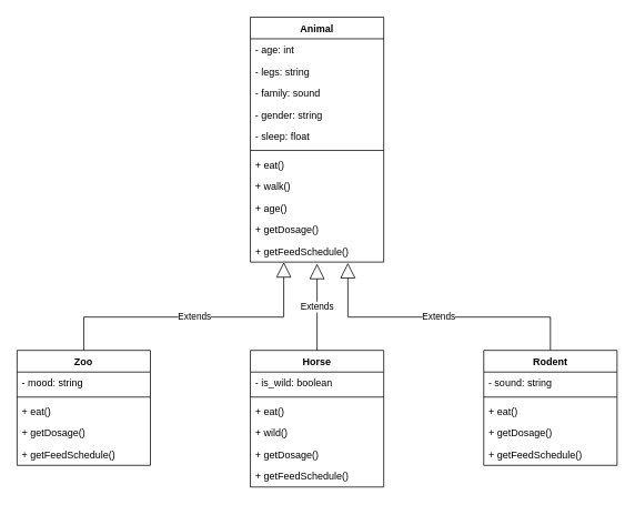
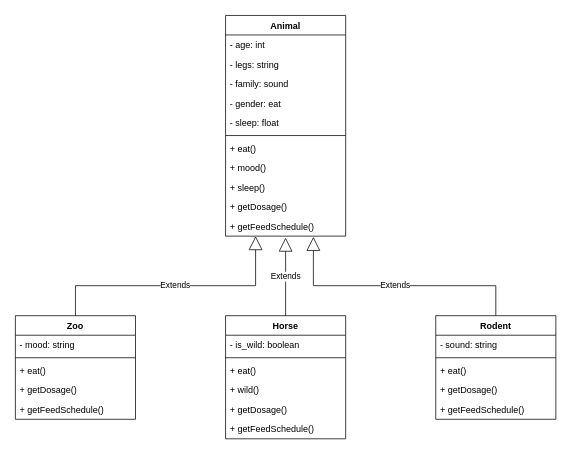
  <mxCell id="0" />
  <mxCell id="1" parent="0" />
  <mxCell id="2" value="Animal" style="swimlane;fontStyle=1;align=center;verticalAlign=top;childLayout=stackLayout;horizontal=1;startSize=26;horizontalStack=0;resizeParent=1;resizeParentMax=0;resizeLast=0;collapsible=1;marginBottom=0;" vertex="1" parent="1"><mxGeometry x="300" y="20" width="160" height="294" as="geometry" /></mxCell>
  <mxCell id="3" value="- age: int" style="text;strokeColor=none;fillColor=none;align=left;verticalAlign=top;spacingLeft=4;spacingRight=4;overflow=hidden;rotatable=0;points=[[0,0.5],[1,0.5]];portConstraint=eastwest;" vertex="1" parent="2"><mxGeometry y="26" width="160" height="26" as="geometry" /></mxCell>
  <mxCell id="4" value="- legs: string" style="text;strokeColor=none;fillColor=none;align=left;verticalAlign=top;spacingLeft=4;spacingRight=4;overflow=hidden;rotatable=0;points=[[0,0.5],[1,0.5]];portConstraint=eastwest;" vertex="1" parent="2"><mxGeometry y="52" width="160" height="26" as="geometry" /></mxCell>
  <mxCell id="5" value="- family: sound" style="text;strokeColor=none;fillColor=none;align=left;verticalAlign=top;spacingLeft=4;spacingRight=4;overflow=hidden;rotatable=0;points=[[0,0.5],[1,0.5]];portConstraint=eastwest;" vertex="1" parent="2"><mxGeometry y="78" width="160" height="26" as="geometry" /></mxCell>
- <mxCell id="6" value="- gender: string" style="text;strokeColor=none;fillColor=none;align=left;verticalAlign=top;spacingLeft=4;spacingRight=4;overflow=hidden;rotatable=0;points=[[0,0.5],[1,0.5]];portConstraint=eastwest;" vertex="1" parent="2"><mxGeometry y="104" width="160" height="26" as="geometry" /></mxCell>
+ <mxCell id="6" value="- gender: eat" style="text;strokeColor=none;fillColor=none;align=left;verticalAlign=top;spacingLeft=4;spacingRight=4;overflow=hidden;rotatable=0;points=[[0,0.5],[1,0.5]];portConstraint=eastwest;" vertex="1" parent="2"><mxGeometry y="104" width="160" height="26" as="geometry" /></mxCell>
  <mxCell id="7" value="- sleep: float" style="text;strokeColor=none;fillColor=none;align=left;verticalAlign=top;spacingLeft=4;spacingRight=4;overflow=hidden;rotatable=0;points=[[0,0.5],[1,0.5]];portConstraint=eastwest;" vertex="1" parent="2"><mxGeometry y="130" width="160" height="26" as="geometry" /></mxCell>
  <mxCell id="8" value="" style="line;strokeWidth=1;fillColor=none;align=left;verticalAlign=middle;spacingTop=-1;spacingLeft=3;spacingRight=3;rotatable=0;labelPosition=right;points=[];portConstraint=eastwest;" vertex="1" parent="2"><mxGeometry y="156" width="160" height="8" as="geometry" /></mxCell>
  <mxCell id="9" value="+ eat()" style="text;strokeColor=none;fillColor=none;align=left;verticalAlign=top;spacingLeft=4;spacingRight=4;overflow=hidden;rotatable=0;points=[[0,0.5],[1,0.5]];portConstraint=eastwest;" vertex="1" parent="2"><mxGeometry y="164" width="160" height="26" as="geometry" /></mxCell>
- <mxCell id="10" value="+ walk()" style="text;strokeColor=none;fillColor=none;align=left;verticalAlign=top;spacingLeft=4;spacingRight=4;overflow=hidden;rotatable=0;points=[[0,0.5],[1,0.5]];portConstraint=eastwest;" vertex="1" parent="2"><mxGeometry y="190" width="160" height="26" as="geometry" /></mxCell>
- <mxCell id="11" value="+ age()" style="text;strokeColor=none;fillColor=none;align=left;verticalAlign=top;spacingLeft=4;spacingRight=4;overflow=hidden;rotatable=0;points=[[0,0.5],[1,0.5]];portConstraint=eastwest;" vertex="1" parent="2"><mxGeometry y="216" width="160" height="26" as="geometry" /></mxCell>
+ <mxCell id="10" value="+ mood()" style="text;strokeColor=none;fillColor=none;align=left;verticalAlign=top;spacingLeft=4;spacingRight=4;overflow=hidden;rotatable=0;points=[[0,0.5],[1,0.5]];portConstraint=eastwest;" vertex="1" parent="2"><mxGeometry y="190" width="160" height="26" as="geometry" /></mxCell>
+ <mxCell id="11" value="+ sleep()" style="text;strokeColor=none;fillColor=none;align=left;verticalAlign=top;spacingLeft=4;spacingRight=4;overflow=hidden;rotatable=0;points=[[0,0.5],[1,0.5]];portConstraint=eastwest;" vertex="1" parent="2"><mxGeometry y="216" width="160" height="26" as="geometry" /></mxCell>
  <mxCell id="12" value="+ getDosage()" style="text;strokeColor=none;fillColor=none;align=left;verticalAlign=top;spacingLeft=4;spacingRight=4;overflow=hidden;rotatable=0;points=[[0,0.5],[1,0.5]];portConstraint=eastwest;" vertex="1" parent="2"><mxGeometry y="242" width="160" height="26" as="geometry" /></mxCell>
  <mxCell id="13" value="+ getFeedSchedule()" style="text;strokeColor=none;fillColor=none;align=left;verticalAlign=top;spacingLeft=4;spacingRight=4;overflow=hidden;rotatable=0;points=[[0,0.5],[1,0.5]];portConstraint=eastwest;" vertex="1" parent="2"><mxGeometry y="268" width="160" height="26" as="geometry" /></mxCell>
  <mxCell id="14" value="Rodent" style="swimlane;fontStyle=1;align=center;verticalAlign=top;childLayout=stackLayout;horizontal=1;startSize=26;horizontalStack=0;resizeParent=1;resizeParentMax=0;resizeLast=0;collapsible=1;marginBottom=0;" vertex="1" parent="1"><mxGeometry x="580" y="420" width="160" height="138" as="geometry" /></mxCell>
  <mxCell id="15" value="- sound: string" style="text;strokeColor=none;fillColor=none;align=left;verticalAlign=top;spacingLeft=4;spacingRight=4;overflow=hidden;rotatable=0;points=[[0,0.5],[1,0.5]];portConstraint=eastwest;" vertex="1" parent="14"><mxGeometry y="26" width="160" height="26" as="geometry" /></mxCell>
  <mxCell id="16" value="" style="line;strokeWidth=1;fillColor=none;align=left;verticalAlign=middle;spacingTop=-1;spacingLeft=3;spacingRight=3;rotatable=0;labelPosition=right;points=[];portConstraint=eastwest;" vertex="1" parent="14"><mxGeometry y="52" width="160" height="8" as="geometry" /></mxCell>
  <mxCell id="17" value="+ eat()" style="text;strokeColor=none;fillColor=none;align=left;verticalAlign=top;spacingLeft=4;spacingRight=4;overflow=hidden;rotatable=0;points=[[0,0.5],[1,0.5]];portConstraint=eastwest;" vertex="1" parent="14"><mxGeometry y="60" width="160" height="26" as="geometry" /></mxCell>
  <mxCell id="18" value="+ getDosage()" style="text;strokeColor=none;fillColor=none;align=left;verticalAlign=top;spacingLeft=4;spacingRight=4;overflow=hidden;rotatable=0;points=[[0,0.5],[1,0.5]];portConstraint=eastwest;" vertex="1" parent="14"><mxGeometry y="86" width="160" height="26" as="geometry" /></mxCell>
  <mxCell id="19" value="+ getFeedSchedule()" style="text;strokeColor=none;fillColor=none;align=left;verticalAlign=top;spacingLeft=4;spacingRight=4;overflow=hidden;rotatable=0;points=[[0,0.5],[1,0.5]];portConstraint=eastwest;" vertex="1" parent="14"><mxGeometry y="112" width="160" height="26" as="geometry" /></mxCell>
  <mxCell id="20" value="Zoo" style="swimlane;fontStyle=1;align=center;verticalAlign=top;childLayout=stackLayout;horizontal=1;startSize=26;horizontalStack=0;resizeParent=1;resizeParentMax=0;resizeLast=0;collapsible=1;marginBottom=0;" vertex="1" parent="1"><mxGeometry x="20" y="420" width="160" height="138" as="geometry" /></mxCell>
  <mxCell id="21" value="- mood: string" style="text;strokeColor=none;fillColor=none;align=left;verticalAlign=top;spacingLeft=4;spacingRight=4;overflow=hidden;rotatable=0;points=[[0,0.5],[1,0.5]];portConstraint=eastwest;" vertex="1" parent="20"><mxGeometry y="26" width="160" height="26" as="geometry" /></mxCell>
  <mxCell id="22" value="" style="line;strokeWidth=1;fillColor=none;align=left;verticalAlign=middle;spacingTop=-1;spacingLeft=3;spacingRight=3;rotatable=0;labelPosition=right;points=[];portConstraint=eastwest;" vertex="1" parent="20"><mxGeometry y="52" width="160" height="8" as="geometry" /></mxCell>
  <mxCell id="23" value="+ eat()" style="text;strokeColor=none;fillColor=none;align=left;verticalAlign=top;spacingLeft=4;spacingRight=4;overflow=hidden;rotatable=0;points=[[0,0.5],[1,0.5]];portConstraint=eastwest;" vertex="1" parent="20"><mxGeometry y="60" width="160" height="26" as="geometry" /></mxCell>
  <mxCell id="24" value="+ getDosage()" style="text;strokeColor=none;fillColor=none;align=left;verticalAlign=top;spacingLeft=4;spacingRight=4;overflow=hidden;rotatable=0;points=[[0,0.5],[1,0.5]];portConstraint=eastwest;" vertex="1" parent="20"><mxGeometry y="86" width="160" height="26" as="geometry" /></mxCell>
  <mxCell id="25" value="+ getFeedSchedule()" style="text;strokeColor=none;fillColor=none;align=left;verticalAlign=top;spacingLeft=4;spacingRight=4;overflow=hidden;rotatable=0;points=[[0,0.5],[1,0.5]];portConstraint=eastwest;" vertex="1" parent="20"><mxGeometry y="112" width="160" height="26" as="geometry" /></mxCell>
  <mxCell id="26" value="Horse" style="swimlane;fontStyle=1;align=center;verticalAlign=top;childLayout=stackLayout;horizontal=1;startSize=26;horizontalStack=0;resizeParent=1;resizeParentMax=0;resizeLast=0;collapsible=1;marginBottom=0;" vertex="1" parent="1"><mxGeometry x="300" y="420" width="160" height="164" as="geometry" /></mxCell>
  <mxCell id="27" value="- is_wild: boolean" style="text;strokeColor=none;fillColor=none;align=left;verticalAlign=top;spacingLeft=4;spacingRight=4;overflow=hidden;rotatable=0;points=[[0,0.5],[1,0.5]];portConstraint=eastwest;" vertex="1" parent="26"><mxGeometry y="26" width="160" height="26" as="geometry" /></mxCell>
  <mxCell id="28" value="" style="line;strokeWidth=1;fillColor=none;align=left;verticalAlign=middle;spacingTop=-1;spacingLeft=3;spacingRight=3;rotatable=0;labelPosition=right;points=[];portConstraint=eastwest;" vertex="1" parent="26"><mxGeometry y="52" width="160" height="8" as="geometry" /></mxCell>
  <mxCell id="29" value="+ eat()" style="text;strokeColor=none;fillColor=none;align=left;verticalAlign=top;spacingLeft=4;spacingRight=4;overflow=hidden;rotatable=0;points=[[0,0.5],[1,0.5]];portConstraint=eastwest;" vertex="1" parent="26"><mxGeometry y="60" width="160" height="26" as="geometry" /></mxCell>
  <mxCell id="30" value="+ wild()" style="text;strokeColor=none;fillColor=none;align=left;verticalAlign=top;spacingLeft=4;spacingRight=4;overflow=hidden;rotatable=0;points=[[0,0.5],[1,0.5]];portConstraint=eastwest;" vertex="1" parent="26"><mxGeometry y="86" width="160" height="26" as="geometry" /></mxCell>
  <mxCell id="31" value="+ getDosage()" style="text;strokeColor=none;fillColor=none;align=left;verticalAlign=top;spacingLeft=4;spacingRight=4;overflow=hidden;rotatable=0;points=[[0,0.5],[1,0.5]];portConstraint=eastwest;" vertex="1" parent="26"><mxGeometry y="112" width="160" height="26" as="geometry" /></mxCell>
  <mxCell id="32" value="+ getFeedSchedule()" style="text;strokeColor=none;fillColor=none;align=left;verticalAlign=top;spacingLeft=4;spacingRight=4;overflow=hidden;rotatable=0;points=[[0,0.5],[1,0.5]];portConstraint=eastwest;" vertex="1" parent="26"><mxGeometry y="138" width="160" height="26" as="geometry" /></mxCell>
  <mxCell id="33" value="Extends" style="endArrow=block;endSize=16;endFill=0;html=1;rounded=0;exitX=0.5;exitY=0;exitDx=0;exitDy=0;entryX=0.25;entryY=1;entryDx=0;entryDy=0;entryPerimeter=0;" edge="1" parent="1" source="20" target="13"><mxGeometry width="160" relative="1" as="geometry"><mxPoint x="160" y="380" as="sourcePoint" /><mxPoint x="290" y="340" as="targetPoint" /><Array as="points"><mxPoint x="100" y="380" /><mxPoint x="340" y="380" /></Array></mxGeometry></mxCell>
  <mxCell id="34" value="Extends" style="endArrow=block;endSize=16;endFill=0;html=1;rounded=0;entryX=0.731;entryY=1.038;entryDx=0;entryDy=0;entryPerimeter=0;exitX=0.5;exitY=0;exitDx=0;exitDy=0;" edge="1" parent="1" source="14" target="13"><mxGeometry width="160" relative="1" as="geometry"><mxPoint x="490" y="350" as="sourcePoint" /><mxPoint x="650" y="350" as="targetPoint" /><Array as="points"><mxPoint x="660" y="380" /><mxPoint x="417" y="380" /></Array></mxGeometry></mxCell>
  <mxCell id="35" value="Extends" style="endArrow=block;endSize=16;endFill=0;html=1;rounded=0;entryX=0.5;entryY=1.077;entryDx=0;entryDy=0;entryPerimeter=0;exitX=0.5;exitY=0;exitDx=0;exitDy=0;" edge="1" parent="1" source="26" target="13"><mxGeometry width="160" relative="1" as="geometry"><mxPoint x="360" y="670" as="sourcePoint" /><mxPoint x="520" y="670" as="targetPoint" /></mxGeometry></mxCell>
